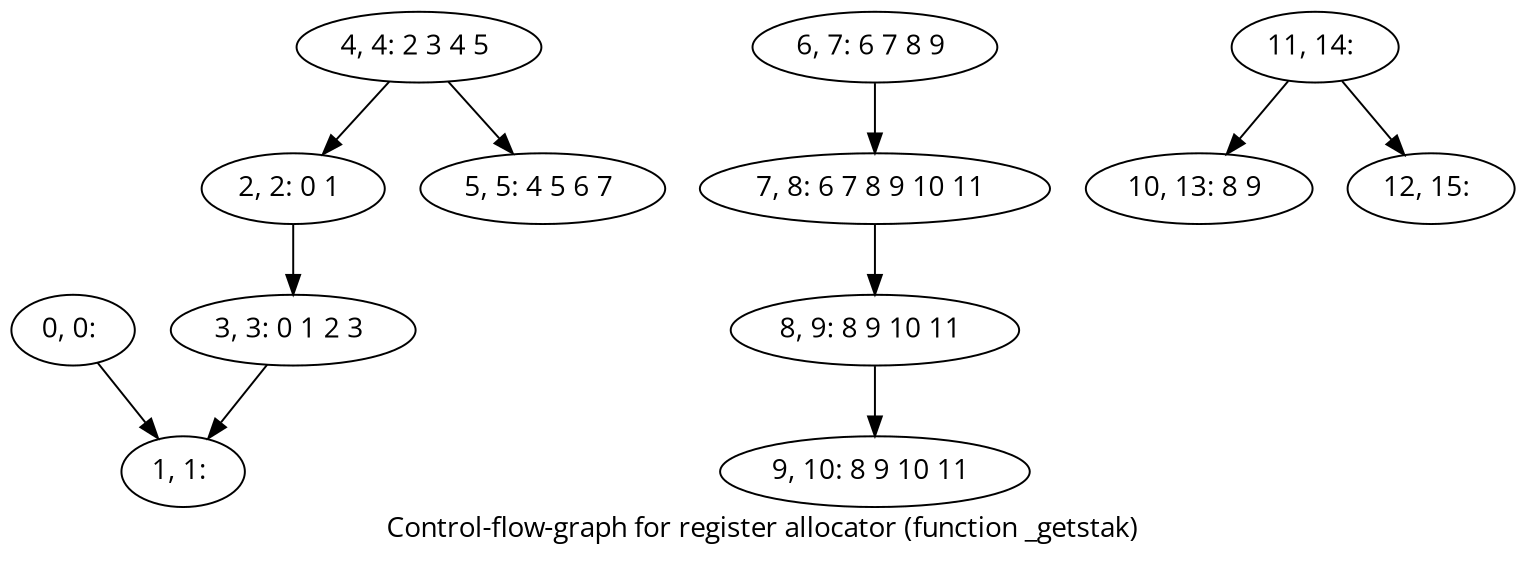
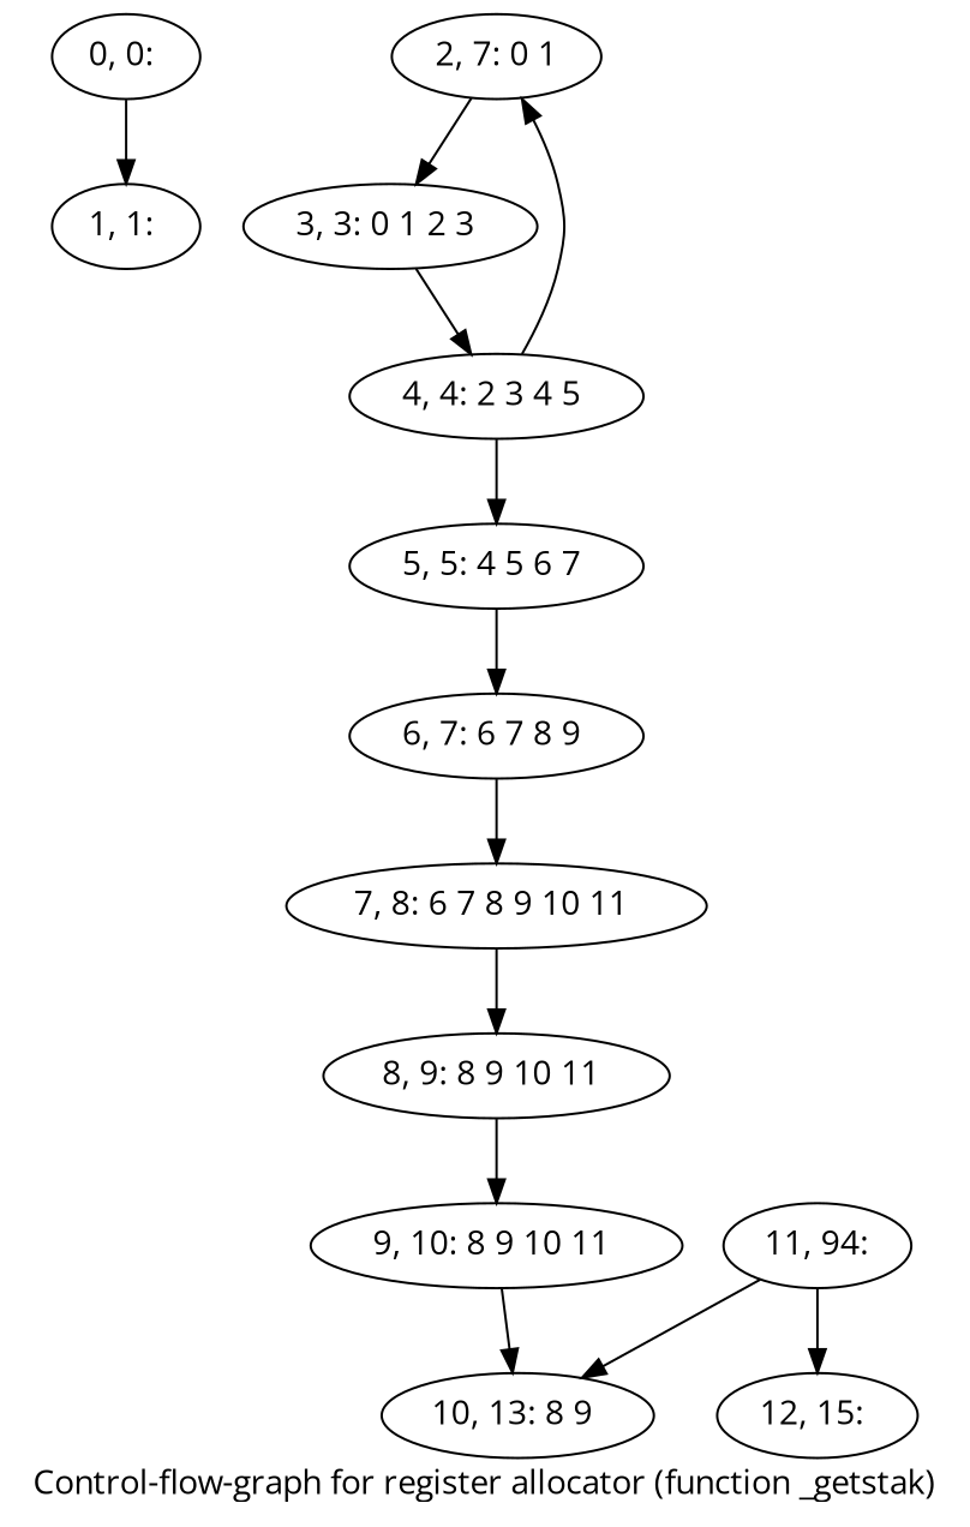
  digraph {
    fontname="Open Sans"
    label="Control-flow-graph for register allocator (function _getstak)"
    node [fontname="Open Sans"]
    edge [fontname="Open Sans"]
    n1 [label="0, 0: "]
    n2 [label="1, 1: "]
-   n3 [label="2, 2: 0 1 "]
+   n3 [label="2, 7: 0 1"]
    n4 [label="3, 3: 0 1 2 3 "]
    n5 [label="4, 4: 2 3 4 5 "]
    n6 [label="5, 5: 4 5 6 7 "]
    n7 [label="6, 7: 6 7 8 9 "]
    n8 [label="7, 8: 6 7 8 9 10 11 "]
    n9 [label="8, 9: 8 9 10 11 "]
    n10 [label="9, 10: 8 9 10 11 "]
    n11 [label="10, 13: 8 9 "]
-   n12 [label="11, 14: "]
+   n12 [label="11, 94:"]
    n13 [label="12, 15: "]
    n1 -> n2
    n3 -> n4
-   n4 -> n2
+   n4 -> n5
    n5 -> n3
    n5 -> n6
+   n6 -> n7
    n7 -> n8
    n8 -> n9
    n9 -> n10
+   n10 -> n11
    n12 -> n11
    n12 -> n13
  }
